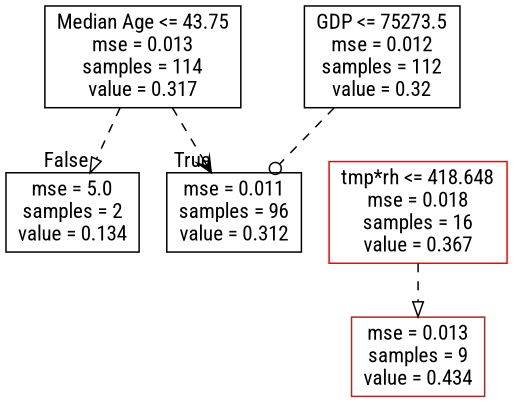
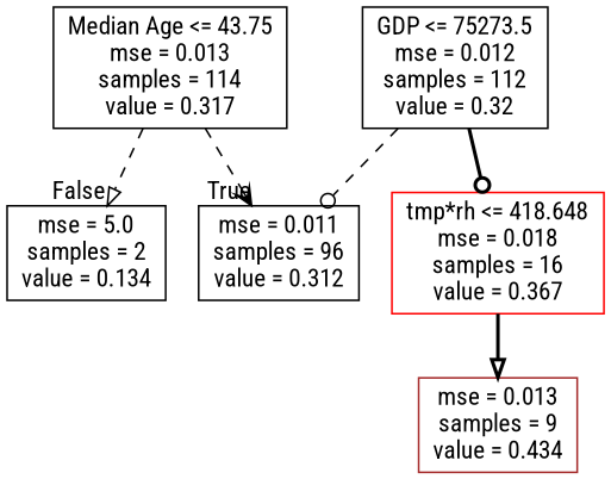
  digraph {
    fontname="Roboto Condensed"
    node [color=black fontname="Roboto Condensed" shape=box]
    edge [arrowhead=onormal fontname="Roboto Condensed" style=dashed]
    n1 [label="Median Age <= 43.75\nmse = 0.013\nsamples = 114\nvalue = 0.317"]
    n2 [label="mse = 5.0\nsamples = 2\nvalue = 0.134"]
    n3 [label="mse = 0.011\nsamples = 96\nvalue = 0.312"]
    n4 [label="GDP <= 75273.5\nmse = 0.012\nsamples = 112\nvalue = 0.32"]
    n5 [color=red label="tmp*rh <= 418.648\nmse = 0.018\nsamples = 16\nvalue = 0.367"]
    n6 [color=brown label="mse = 0.013\nsamples = 9\nvalue = 0.434"]
    n1 -> n2 [headlabel=False labelangle=-45 labeldistance=2.5]
    n1 -> n3 [arrowhead=vee headlabel=True labelangle=45 labeldistance=2.5]
    n4 -> n3 [arrowhead=odot]
-   n5 -> n6
+   n4 -> n5 [arrowhead=odot style=bold]
+   n5 -> n6 [style=bold]
  }
